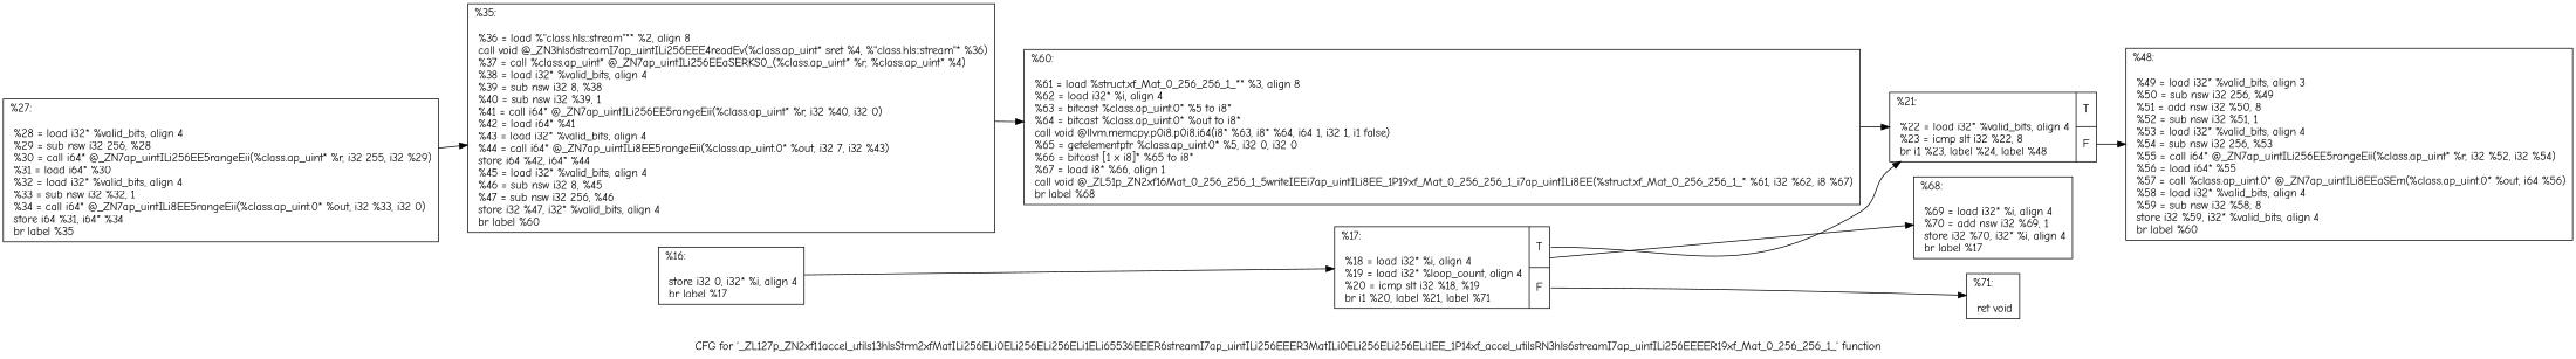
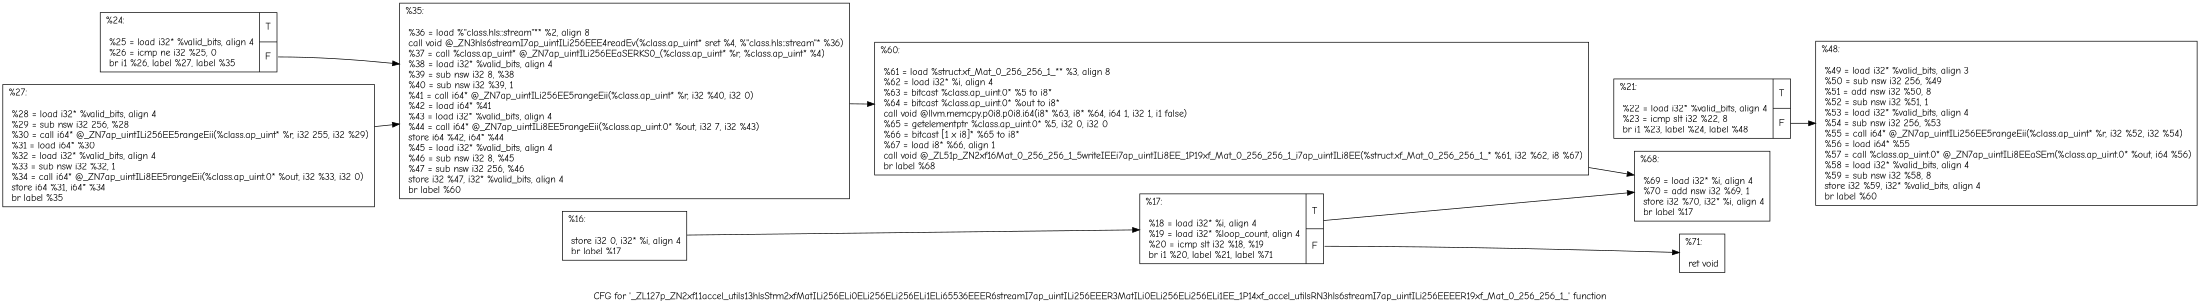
  digraph {
    fontname="Comic Neue"
    label="CFG for '_ZL127p_ZN2xf11accel_utils13hlsStrm2xfMatILi256ELi0ELi256ELi256ELi1ELi65536EEER6streamI7ap_uintILi256EEER3MatILi0ELi256ELi256ELi1EE_1P14xf_accel_utilsRN3hls6streamI7ap_uintILi256EEEER19xf_Mat_0_256_256_1_' function"
    rankdir=LR
    node [fontname="Comic Neue" shape=record]
    edge [fontname="Comic Neue"]
    n1 [label="{%16:\l\l  store i32 0, i32* %i, align 4\l  br label %17\l}"]
    n2 [label="{%17:\l\l  %18 = load i32* %i, align 4\l  %19 = load i32* %loop_count, align 4\l  %20 = icmp slt i32 %18, %19\l  br i1 %20, label %21, label %71\l|{<s0>T|<s1>F}}"]
    n3 [label="{%21:\l\l  %22 = load i32* %valid_bits, align 4\l  %23 = icmp slt i32 %22, 8\l  br i1 %23, label %24, label %48\l|{<s0>T|<s1>F}}"]
    n4 [label="{%71:\l\l  ret void\l}"]
    n5 [label="{%68:\l\l  %69 = load i32* %i, align 4\l  %70 = add nsw i32 %69, 1\l  store i32 %70, i32* %i, align 4\l  br label %17\l}"]
    n6 [label="{%48:\l\l  %49 = load i32* %valid_bits, align 3\l  %50 = sub nsw i32 256, %49\l  %51 = add nsw i32 %50, 8\l  %52 = sub nsw i32 %51, 1\l  %53 = load i32* %valid_bits, align 4\l  %54 = sub nsw i32 256, %53\l  %55 = call i64* @_ZN7ap_uintILi256EE5rangeEii(%class.ap_uint* %r, i32 %52, i32 %54)\l  %56 = load i64* %55\l  %57 = call %class.ap_uint.0* @_ZN7ap_uintILi8EEaSEm(%class.ap_uint.0* %out, i64 %56)\l  %58 = load i32* %valid_bits, align 4\l  %59 = sub nsw i32 %58, 8\l  store i32 %59, i32* %valid_bits, align 4\l  br label %60\l}"]
+   n7 [label="{%24:\l\l  %25 = load i32* %valid_bits, align 4\l  %26 = icmp ne i32 %25, 0\l  br i1 %26, label %27, label %35\l|{<s0>T|<s1>F}}"]
    n8 [label="{%35:\l\l  %36 = load %\"class.hls::stream\"** %2, align 8\l  call void @_ZN3hls6streamI7ap_uintILi256EEE4readEv(%class.ap_uint* sret %4, %\"class.hls::stream\"* %36)\l  %37 = call %class.ap_uint* @_ZN7ap_uintILi256EEaSERKS0_(%class.ap_uint* %r, %class.ap_uint* %4)\l  %38 = load i32* %valid_bits, align 4\l  %39 = sub nsw i32 8, %38\l  %40 = sub nsw i32 %39, 1\l  %41 = call i64* @_ZN7ap_uintILi256EE5rangeEii(%class.ap_uint* %r, i32 %40, i32 0)\l  %42 = load i64* %41\l  %43 = load i32* %valid_bits, align 4\l  %44 = call i64* @_ZN7ap_uintILi8EE5rangeEii(%class.ap_uint.0* %out, i32 7, i32 %43)\l  store i64 %42, i64* %44\l  %45 = load i32* %valid_bits, align 4\l  %46 = sub nsw i32 8, %45\l  %47 = sub nsw i32 256, %46\l  store i32 %47, i32* %valid_bits, align 4\l  br label %60\l}"]
    n9 [label="{%27:\l\l  %28 = load i32* %valid_bits, align 4\l  %29 = sub nsw i32 256, %28\l  %30 = call i64* @_ZN7ap_uintILi256EE5rangeEii(%class.ap_uint* %r, i32 255, i32 %29)\l  %31 = load i64* %30\l  %32 = load i32* %valid_bits, align 4\l  %33 = sub nsw i32 %32, 1\l  %34 = call i64* @_ZN7ap_uintILi8EE5rangeEii(%class.ap_uint.0* %out, i32 %33, i32 0)\l  store i64 %31, i64* %34\l  br label %35\l}"]
    n10 [label="{%60:\l\l  %61 = load %struct.xf_Mat_0_256_256_1_** %3, align 8\l  %62 = load i32* %i, align 4\l  %63 = bitcast %class.ap_uint.0* %5 to i8*\l  %64 = bitcast %class.ap_uint.0* %out to i8*\l  call void @llvm.memcpy.p0i8.p0i8.i64(i8* %63, i8* %64, i64 1, i32 1, i1 false)\l  %65 = getelementptr %class.ap_uint.0* %5, i32 0, i32 0\l  %66 = bitcast [1 x i8]* %65 to i8*\l  %67 = load i8* %66, align 1\l  call void @_ZL51p_ZN2xf16Mat_0_256_256_1_5writeIEEi7ap_uintILi8EE_1P19xf_Mat_0_256_256_1_i7ap_uintILi8EE(%struct.xf_Mat_0_256_256_1_* %61, i32 %62, i8 %67)\l  br label %68\l}"]
    n1 -> n2
-   n2 -> n3 [tailport=s0]
    n2 -> n4 [tailport=s1]
    n2 -> n5
    n3 -> n6 [tailport=s1]
+   n7 -> n8 [tailport=s1]
    n8 -> n10
    n9 -> n8
-   n10 -> n3
+   n10 -> n5
  }
